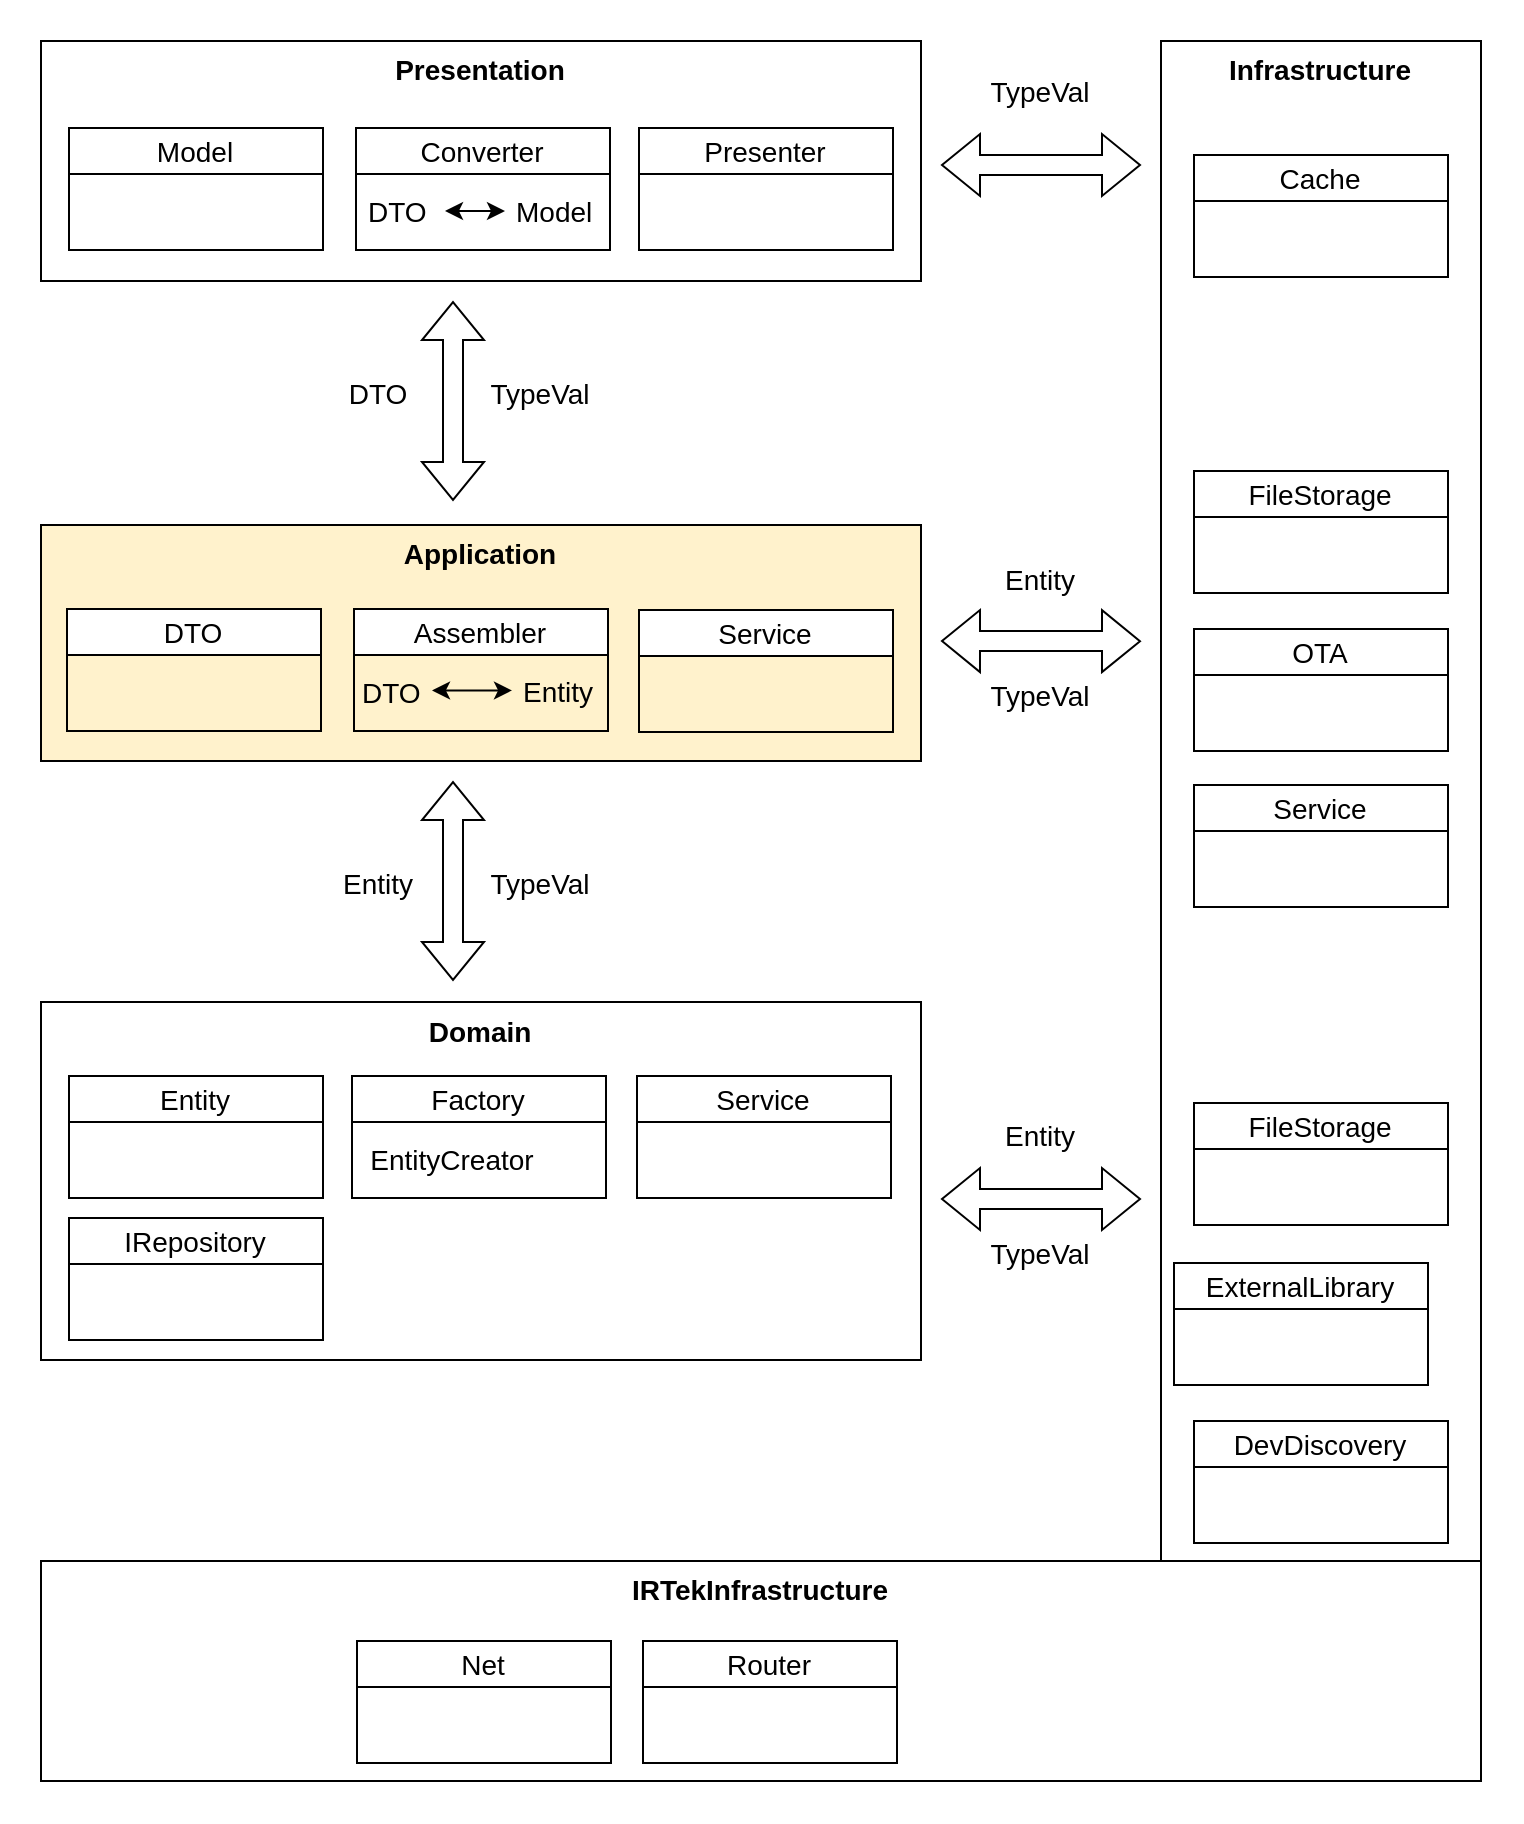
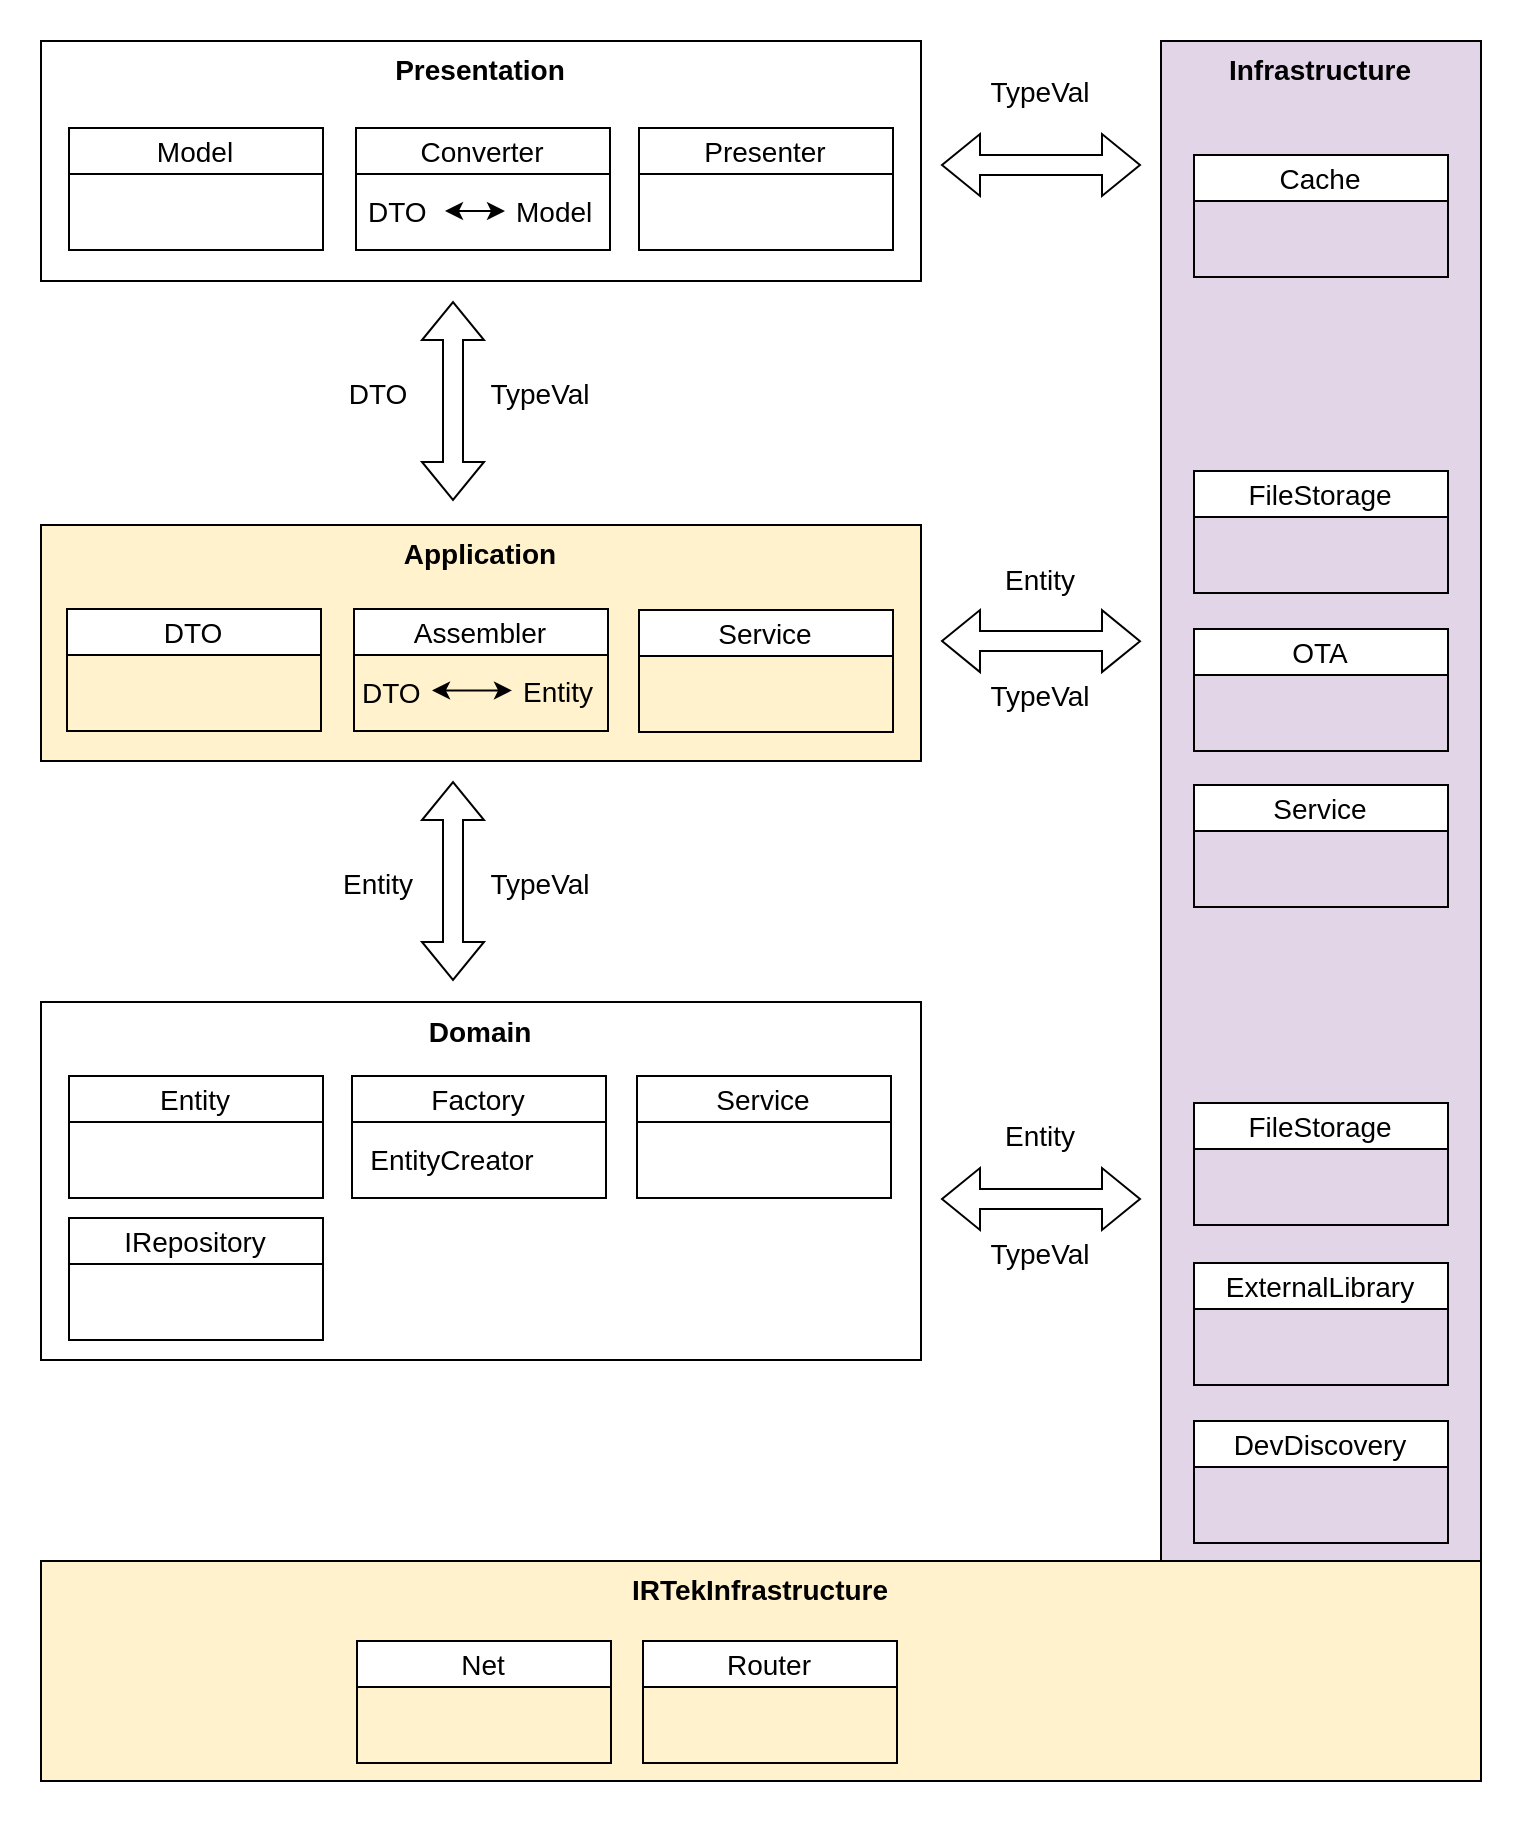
  <mxCell id="0" />
  <mxCell id="1" parent="0" />
  <mxCell id="2" value="Presentation" style="rounded=0;whiteSpace=wrap;html=1;verticalAlign=top;align=center;fontSize=14;horizontal=1;fontStyle=1" parent="1" vertex="1"><mxGeometry x="20" y="20" width="440" height="120" as="geometry" /></mxCell>
- <mxCell id="3" value="Infrastructure" style="rounded=0;whiteSpace=wrap;html=1;fontSize=14;fontStyle=1;verticalAlign=top;" parent="1" vertex="1"><mxGeometry x="580" y="20" width="160" height="760" as="geometry" /></mxCell>
+ <mxCell id="3" value="Infrastructure" style="rounded=0;whiteSpace=wrap;html=1;fontSize=14;fontStyle=1;verticalAlign=top;fillColor=#e1d5e7;" parent="1" vertex="1"><mxGeometry x="580" y="20" width="160" height="760" as="geometry" /></mxCell>
  <mxCell id="4" value="Model" style="swimlane;fontSize=14;startSize=23;fontStyle=0" parent="1" vertex="1"><mxGeometry x="34" y="63.5" width="127" height="61" as="geometry"><mxRectangle x="-459" y="-544.5" width="126" height="23" as="alternateBounds" /></mxGeometry></mxCell>
  <mxCell id="5" value="Converter" style="swimlane;fontSize=14;startSize=23;fontStyle=0" parent="1" vertex="1"><mxGeometry x="177.5" y="63.5" width="127" height="61" as="geometry"><mxRectangle x="-324.5" y="-544.5" width="126.5" height="23" as="alternateBounds" /></mxGeometry></mxCell>
  <mxCell id="6" value="DTO" style="text;strokeColor=none;fillColor=none;align=left;verticalAlign=middle;spacingLeft=4;spacingRight=4;overflow=hidden;points=[[0,0.5],[1,0.5]];portConstraint=eastwest;rotatable=0;fontSize=14;" parent="5" vertex="1"><mxGeometry x="0.5" y="26.5" width="42.5" height="29.5" as="geometry" /></mxCell>
  <mxCell id="7" value="" style="endArrow=classic;startArrow=classic;html=1;rounded=0;fontSize=14;entryX=0;entryY=0.5;entryDx=0;entryDy=0;" parent="5" target="33" edge="1"><mxGeometry width="50" height="50" relative="1" as="geometry"><mxPoint x="44.5" y="41.5" as="sourcePoint" /><mxPoint x="81.5" y="41.5" as="targetPoint" /></mxGeometry></mxCell>
  <mxCell id="8" value="Presenter" style="swimlane;fontSize=14;startSize=23;fontStyle=0" parent="1" vertex="1"><mxGeometry x="319" y="63.5" width="127" height="61" as="geometry"><mxRectangle x="-190" y="-544.5" width="127" height="23" as="alternateBounds" /></mxGeometry></mxCell>
  <mxCell id="9" value="Application" style="rounded=0;whiteSpace=wrap;html=1;verticalAlign=top;align=center;fontSize=14;horizontal=1;fontStyle=1;fillColor=#fff2cc;" parent="1" vertex="1"><mxGeometry x="20" y="262" width="440" height="118" as="geometry" /></mxCell>
  <mxCell id="10" value="Domain" style="rounded=0;whiteSpace=wrap;html=1;verticalAlign=top;align=center;fontSize=14;horizontal=1;fontStyle=1" parent="1" vertex="1"><mxGeometry x="20" y="500.5" width="440" height="179" as="geometry" /></mxCell>
  <mxCell id="11" value="DTO" style="swimlane;fontSize=14;startSize=23;fontStyle=0" parent="1" vertex="1"><mxGeometry x="33" y="304" width="127" height="61" as="geometry"><mxRectangle x="-459" y="-258" width="127" height="23" as="alternateBounds" /></mxGeometry></mxCell>
  <mxCell id="12" value="Assembler" style="swimlane;fontSize=14;startSize=23;fontStyle=0" parent="1" vertex="1"><mxGeometry x="176.5" y="304" width="127" height="61" as="geometry"><mxRectangle x="-324.5" y="-258" width="126.5" height="23" as="alternateBounds" /></mxGeometry></mxCell>
  <mxCell id="13" value="Entity" style="text;strokeColor=none;fillColor=none;align=left;verticalAlign=middle;spacingLeft=4;spacingRight=4;overflow=hidden;points=[[0,0.5],[1,0.5]];portConstraint=eastwest;rotatable=0;fontSize=14;" parent="12" vertex="1"><mxGeometry x="79" y="24" width="45.5" height="34" as="geometry" /></mxCell>
  <mxCell id="14" value="" style="endArrow=classic;startArrow=classic;html=1;rounded=0;fontSize=14;" parent="12" edge="1"><mxGeometry width="50" height="50" relative="1" as="geometry"><mxPoint x="39" y="40.71" as="sourcePoint" /><mxPoint x="79" y="40.71" as="targetPoint" /></mxGeometry></mxCell>
  <mxCell id="15" value="Service" style="swimlane;fontSize=14;startSize=23;fontStyle=0" parent="1" vertex="1"><mxGeometry x="319" y="304.5" width="127" height="61" as="geometry"><mxRectangle x="-190" y="-258" width="128" height="23" as="alternateBounds" /></mxGeometry></mxCell>
  <mxCell id="16" value="FileStorage" style="swimlane;fontSize=14;startSize=23;fontStyle=0" parent="1" vertex="1"><mxGeometry x="596.5" y="235" width="127" height="61" as="geometry"><mxRectangle x="76.5" y="-420" width="126.5" height="23" as="alternateBounds" /></mxGeometry></mxCell>
  <mxCell id="17" value="Cache" style="swimlane;fontSize=14;startSize=23;fontStyle=0" parent="1" vertex="1"><mxGeometry x="596.5" y="77" width="127" height="61" as="geometry"><mxRectangle x="76.5" y="-571" width="126.5" height="23" as="alternateBounds" /></mxGeometry></mxCell>
  <mxCell id="18" value="Service" style="swimlane;fontSize=14;startSize=23;fontStyle=0" parent="1" vertex="1"><mxGeometry x="318" y="537.5" width="127" height="61" as="geometry"><mxRectangle x="-190" y="-30" width="130" height="23" as="alternateBounds" /></mxGeometry></mxCell>
  <mxCell id="19" value="Entity" style="swimlane;fontSize=14;startSize=23;fontStyle=0" parent="1" vertex="1"><mxGeometry x="34" y="537.5" width="127" height="61" as="geometry"><mxRectangle x="-459" y="-30" width="128" height="23" as="alternateBounds" /></mxGeometry></mxCell>
  <mxCell id="20" value="OTA" style="swimlane;fontSize=14;startSize=23;fontStyle=0" parent="1" vertex="1"><mxGeometry x="596.5" y="314" width="127" height="61" as="geometry"><mxRectangle x="76.5" y="-343" width="126.5" height="23" as="alternateBounds" /></mxGeometry></mxCell>
  <mxCell id="21" value="Service" style="swimlane;fontSize=14;startSize=23;fontStyle=0" parent="1" vertex="1"><mxGeometry x="596.5" y="392" width="127" height="61" as="geometry"><mxRectangle x="76.5" y="-191" width="126.5" height="23" as="alternateBounds" /></mxGeometry></mxCell>
  <mxCell id="22" value="Factory" style="swimlane;fontSize=14;startSize=23;fontStyle=0" parent="1" vertex="1"><mxGeometry x="175.5" y="537.5" width="127" height="61" as="geometry"><mxRectangle x="-324.5" y="-30" width="127.5" height="23" as="alternateBounds" /></mxGeometry></mxCell>
  <mxCell id="23" value="IRepository" style="swimlane;fontSize=14;startSize=23;fontStyle=0" parent="1" vertex="1"><mxGeometry x="34" y="608.5" width="127" height="61" as="geometry"><mxRectangle x="-459" y="41" width="127" height="23" as="alternateBounds" /></mxGeometry></mxCell>
  <mxCell id="24" value="FileStorage" style="swimlane;fontSize=14;startSize=23;fontStyle=0" parent="1" vertex="1"><mxGeometry x="596.5" y="551" width="127" height="61" as="geometry"><mxRectangle x="76.5" y="-33" width="126.5" height="23" as="alternateBounds" /></mxGeometry></mxCell>
- <mxCell id="25" value="ExternalLibrary" style="swimlane;fontSize=14;startSize=23;fontStyle=0" parent="1" vertex="1"><mxGeometry x="586.5" y="631" width="127" height="61" as="geometry"><mxRectangle x="76.5" y="40" width="126.5" height="23" as="alternateBounds" /></mxGeometry></mxCell>
+ <mxCell id="25" value="ExternalLibrary" style="swimlane;fontSize=14;startSize=23;fontStyle=0" parent="1" vertex="1"><mxGeometry x="596.5" y="631" width="127" height="61" as="geometry"><mxRectangle x="76.5" y="40" width="126.5" height="23" as="alternateBounds" /></mxGeometry></mxCell>
  <mxCell id="26" value="" style="shape=flexArrow;endArrow=classic;html=1;rounded=0;fontSize=14;startArrow=block;" parent="1" edge="1"><mxGeometry width="50" height="50" relative="1" as="geometry"><mxPoint x="226" y="250" as="sourcePoint" /><mxPoint x="226" y="150" as="targetPoint" /></mxGeometry></mxCell>
  <mxCell id="27" value="" style="shape=flexArrow;endArrow=classic;html=1;rounded=0;fontSize=14;startArrow=block;" parent="1" edge="1"><mxGeometry width="50" height="50" relative="1" as="geometry"><mxPoint x="226" y="390" as="sourcePoint" /><mxPoint x="226" y="490" as="targetPoint" /></mxGeometry></mxCell>
  <mxCell id="28" value="Entity" style="text;html=1;strokeColor=none;fillColor=none;align=center;verticalAlign=middle;whiteSpace=wrap;rounded=0;fontSize=14;" parent="1" vertex="1"><mxGeometry x="159" y="426.5" width="60" height="30" as="geometry" /></mxCell>
  <mxCell id="29" value="DTO" style="text;html=1;strokeColor=none;fillColor=none;align=center;verticalAlign=middle;whiteSpace=wrap;rounded=0;fontSize=14;" parent="1" vertex="1"><mxGeometry x="159" y="182" width="60" height="30" as="geometry" /></mxCell>
  <mxCell id="30" value="TypeVal" style="text;html=1;strokeColor=none;fillColor=none;align=center;verticalAlign=middle;whiteSpace=wrap;rounded=0;fontSize=14;" parent="1" vertex="1"><mxGeometry x="240" y="426.5" width="60" height="30" as="geometry" /></mxCell>
  <mxCell id="31" value="TypeVal" style="text;html=1;strokeColor=none;fillColor=none;align=center;verticalAlign=middle;whiteSpace=wrap;rounded=0;fontSize=14;" parent="1" vertex="1"><mxGeometry x="240" y="182" width="60" height="30" as="geometry" /></mxCell>
  <mxCell id="32" value="DTO" style="text;strokeColor=none;fillColor=none;align=left;verticalAlign=middle;spacingLeft=4;spacingRight=4;overflow=hidden;points=[[0,0.5],[1,0.5]];portConstraint=eastwest;rotatable=0;fontSize=14;" parent="1" vertex="1"><mxGeometry x="175" y="329" width="41" height="33" as="geometry" /></mxCell>
  <mxCell id="33" value="Model" style="text;strokeColor=none;fillColor=none;align=left;verticalAlign=middle;spacingLeft=4;spacingRight=4;overflow=hidden;points=[[0,0.5],[1,0.5]];portConstraint=eastwest;rotatable=0;fontSize=14;" parent="1" vertex="1"><mxGeometry x="252" y="88" width="50" height="34" as="geometry" /></mxCell>
  <mxCell id="34" value="EntityCreator" style="text;strokeColor=none;fillColor=none;align=center;verticalAlign=middle;spacingLeft=4;spacingRight=4;overflow=hidden;points=[[0,0.5],[1,0.5]];portConstraint=eastwest;rotatable=0;fontSize=14;" parent="1" vertex="1"><mxGeometry x="164" y="561.5" width="124" height="35" as="geometry" /></mxCell>
  <mxCell id="35" value="" style="shape=flexArrow;endArrow=classic;html=1;rounded=0;fontSize=14;startArrow=block;" parent="1" edge="1"><mxGeometry width="50" height="50" relative="1" as="geometry"><mxPoint x="570" y="599" as="sourcePoint" /><mxPoint x="470" y="599" as="targetPoint" /></mxGeometry></mxCell>
  <mxCell id="36" value="" style="shape=flexArrow;endArrow=classic;html=1;rounded=0;fontSize=14;startArrow=block;" parent="1" edge="1"><mxGeometry width="50" height="50" relative="1" as="geometry"><mxPoint x="570" y="82" as="sourcePoint" /><mxPoint x="470" y="82" as="targetPoint" /></mxGeometry></mxCell>
  <mxCell id="37" value="" style="shape=flexArrow;endArrow=classic;html=1;rounded=0;fontSize=14;startArrow=block;" parent="1" edge="1"><mxGeometry width="50" height="50" relative="1" as="geometry"><mxPoint x="570" y="320.08" as="sourcePoint" /><mxPoint x="470" y="320" as="targetPoint" /></mxGeometry></mxCell>
  <mxCell id="38" value="Entity" style="text;html=1;strokeColor=none;fillColor=none;align=center;verticalAlign=middle;whiteSpace=wrap;rounded=0;fontSize=14;" parent="1" vertex="1"><mxGeometry x="490" y="553" width="60" height="30" as="geometry" /></mxCell>
  <mxCell id="39" value="TypeVal" style="text;html=1;strokeColor=none;fillColor=none;align=center;verticalAlign=middle;whiteSpace=wrap;rounded=0;fontSize=14;" parent="1" vertex="1"><mxGeometry x="490" y="612" width="60" height="30" as="geometry" /></mxCell>
  <mxCell id="40" value="Entity" style="text;html=1;strokeColor=none;fillColor=none;align=center;verticalAlign=middle;whiteSpace=wrap;rounded=0;fontSize=14;" parent="1" vertex="1"><mxGeometry x="490" y="274.5" width="60" height="30" as="geometry" /></mxCell>
  <mxCell id="41" value="TypeVal" style="text;html=1;strokeColor=none;fillColor=none;align=center;verticalAlign=middle;whiteSpace=wrap;rounded=0;fontSize=14;" parent="1" vertex="1"><mxGeometry x="490" y="333" width="60" height="30" as="geometry" /></mxCell>
  <mxCell id="42" value="TypeVal" style="text;html=1;strokeColor=none;fillColor=none;align=center;verticalAlign=middle;whiteSpace=wrap;rounded=0;fontSize=14;" parent="1" vertex="1"><mxGeometry x="490" y="31" width="60" height="30" as="geometry" /></mxCell>
- <mxCell id="43" value="IRTekInfrastructure" style="rounded=0;whiteSpace=wrap;html=1;verticalAlign=top;align=center;fontSize=14;horizontal=1;fontStyle=1" vertex="1" parent="1"><mxGeometry x="20" y="780" width="720" height="110" as="geometry" /></mxCell>
+ <mxCell id="43" value="IRTekInfrastructure" style="rounded=0;whiteSpace=wrap;html=1;verticalAlign=top;align=center;fontSize=14;horizontal=1;fontStyle=1;fillColor=#fff2cc;" vertex="1" parent="1"><mxGeometry x="20" y="780" width="720" height="110" as="geometry" /></mxCell>
  <mxCell id="44" value="Net" style="swimlane;fontSize=14;startSize=23;fontStyle=0" vertex="1" parent="1"><mxGeometry x="178" y="820" width="127" height="61" as="geometry"><mxRectangle x="76.5" y="157" width="129.5" height="23" as="alternateBounds" /></mxGeometry></mxCell>
  <mxCell id="45" value="Router" style="swimlane;fontSize=14;startSize=23;fontStyle=0" vertex="1" parent="1"><mxGeometry x="321" y="820" width="127" height="61" as="geometry"><mxRectangle x="76.5" y="157" width="129.5" height="23" as="alternateBounds" /></mxGeometry></mxCell>
  <mxCell id="46" value="DevDiscovery" style="swimlane;fontSize=14;startSize=23;fontStyle=0" vertex="1" parent="1"><mxGeometry x="596.5" y="710" width="127" height="61" as="geometry"><mxRectangle x="76.5" y="40" width="126.5" height="23" as="alternateBounds" /></mxGeometry></mxCell>
